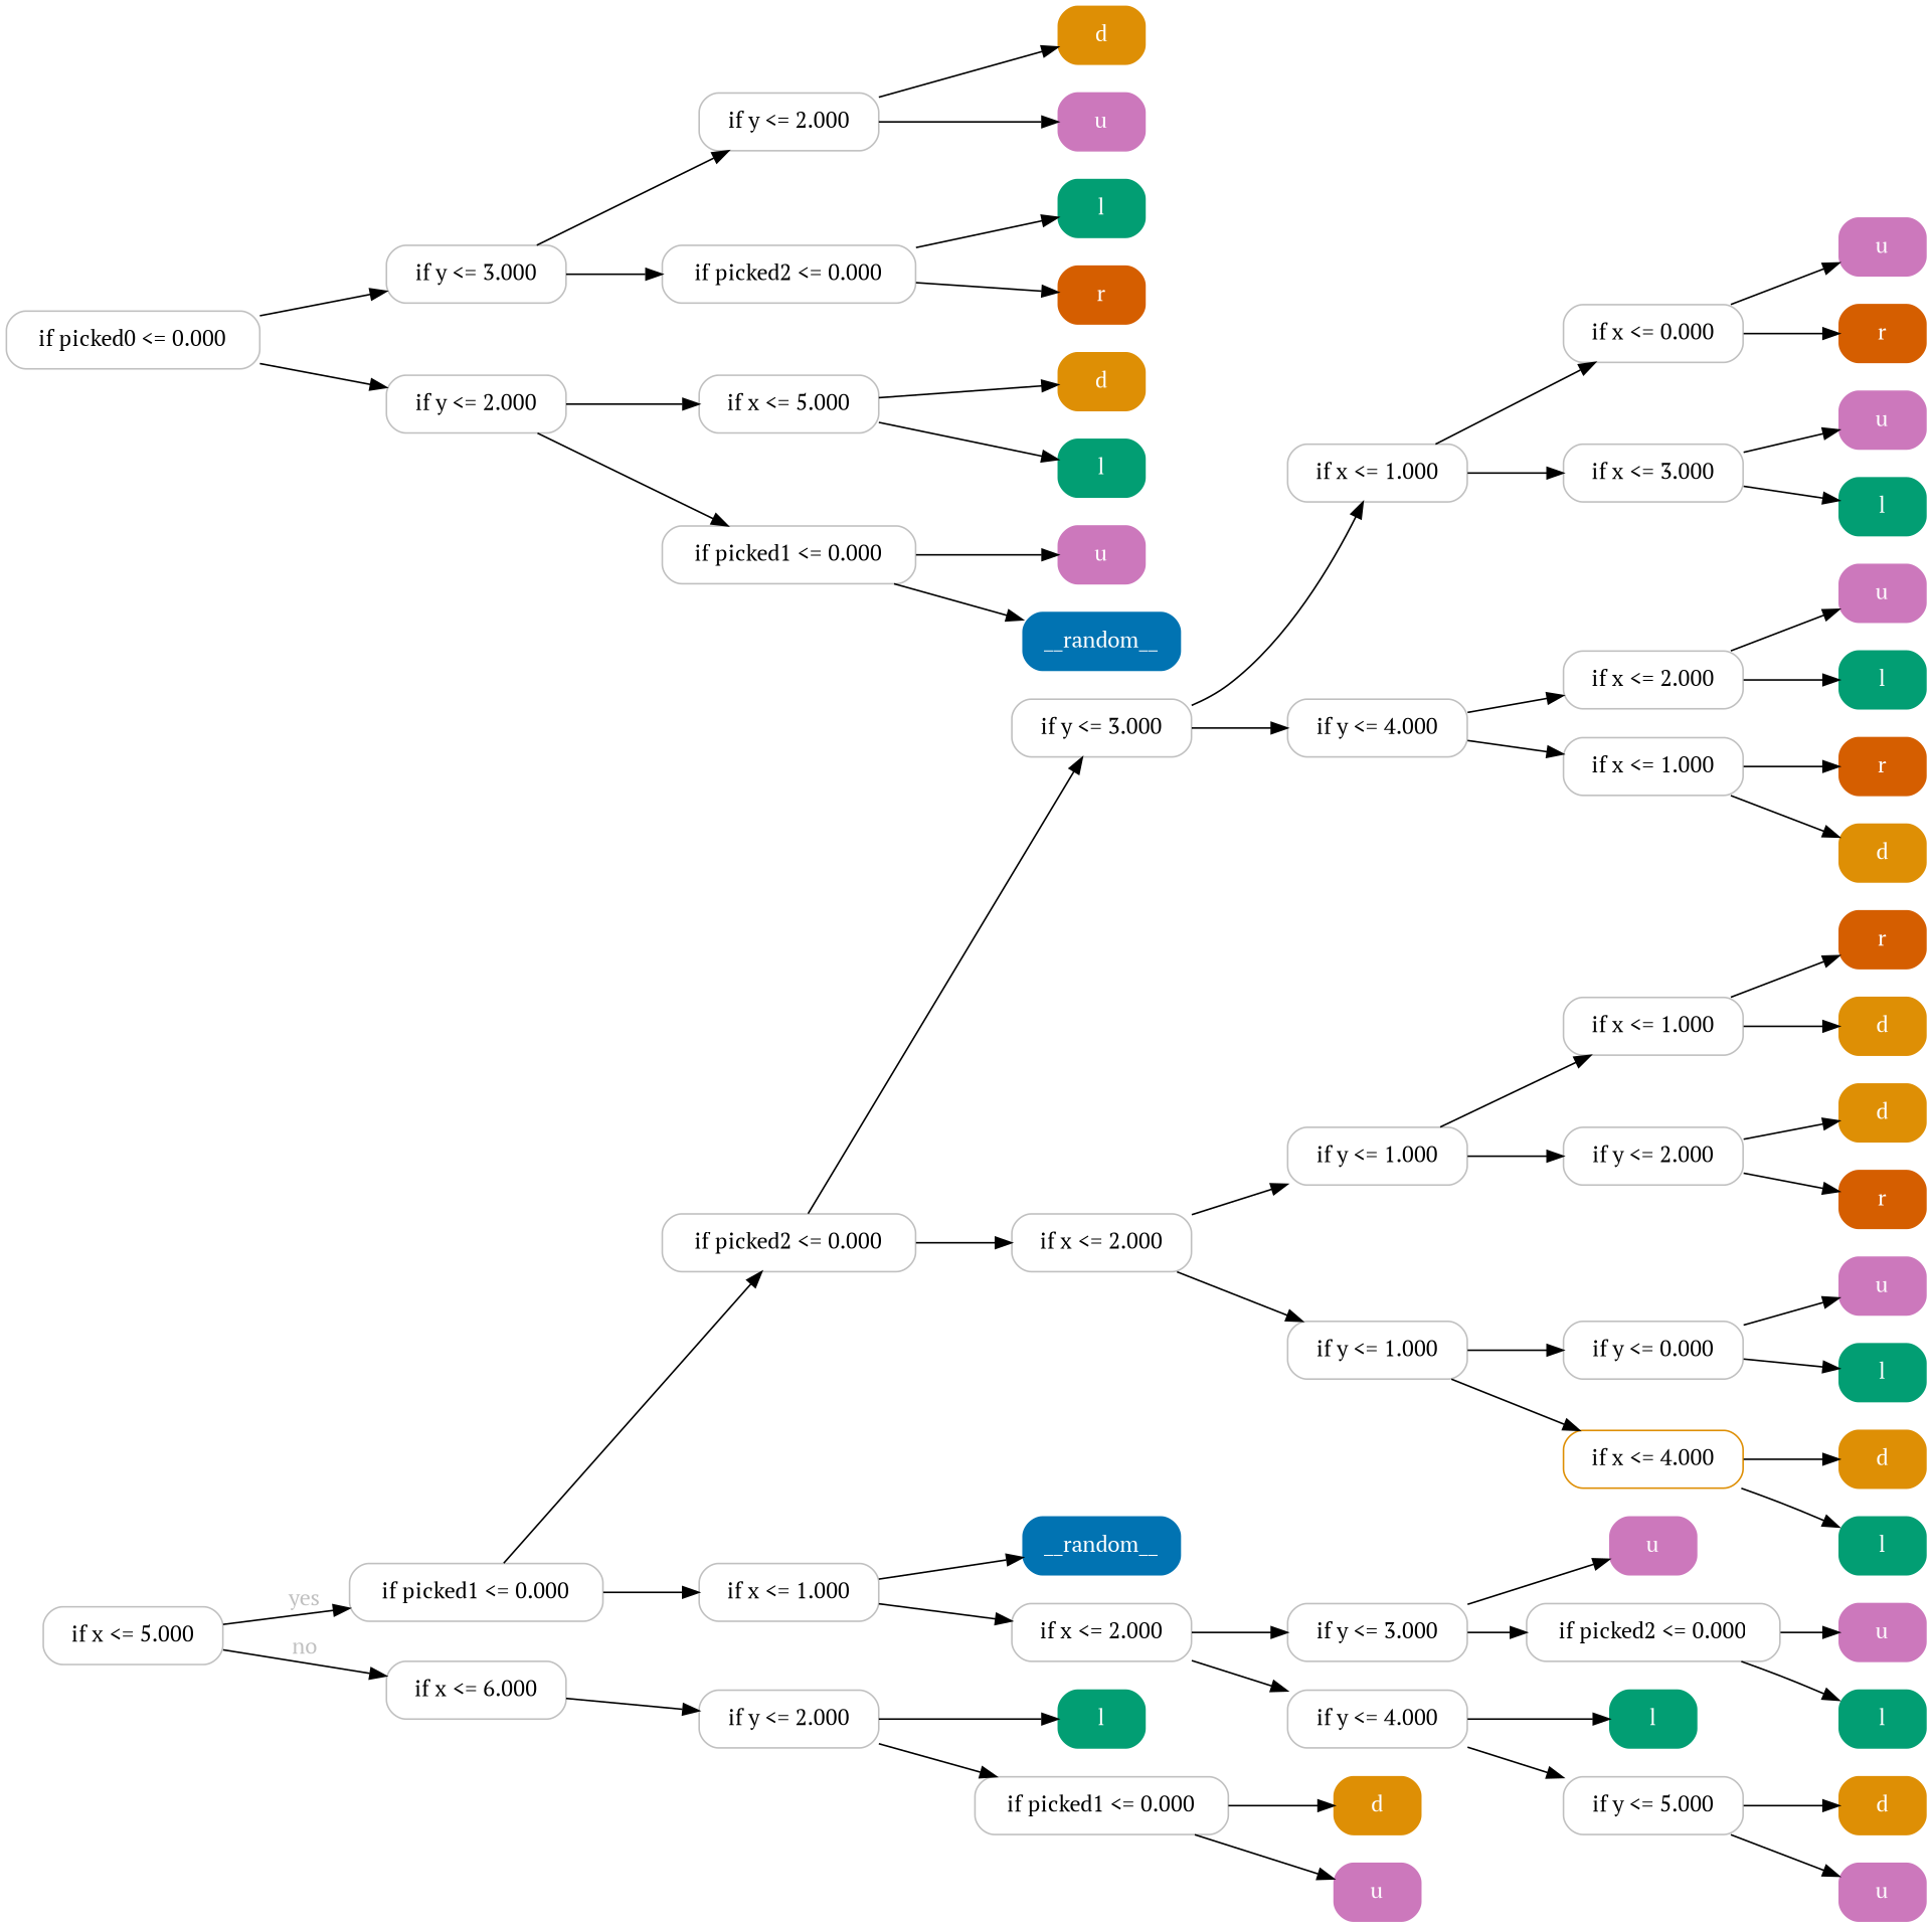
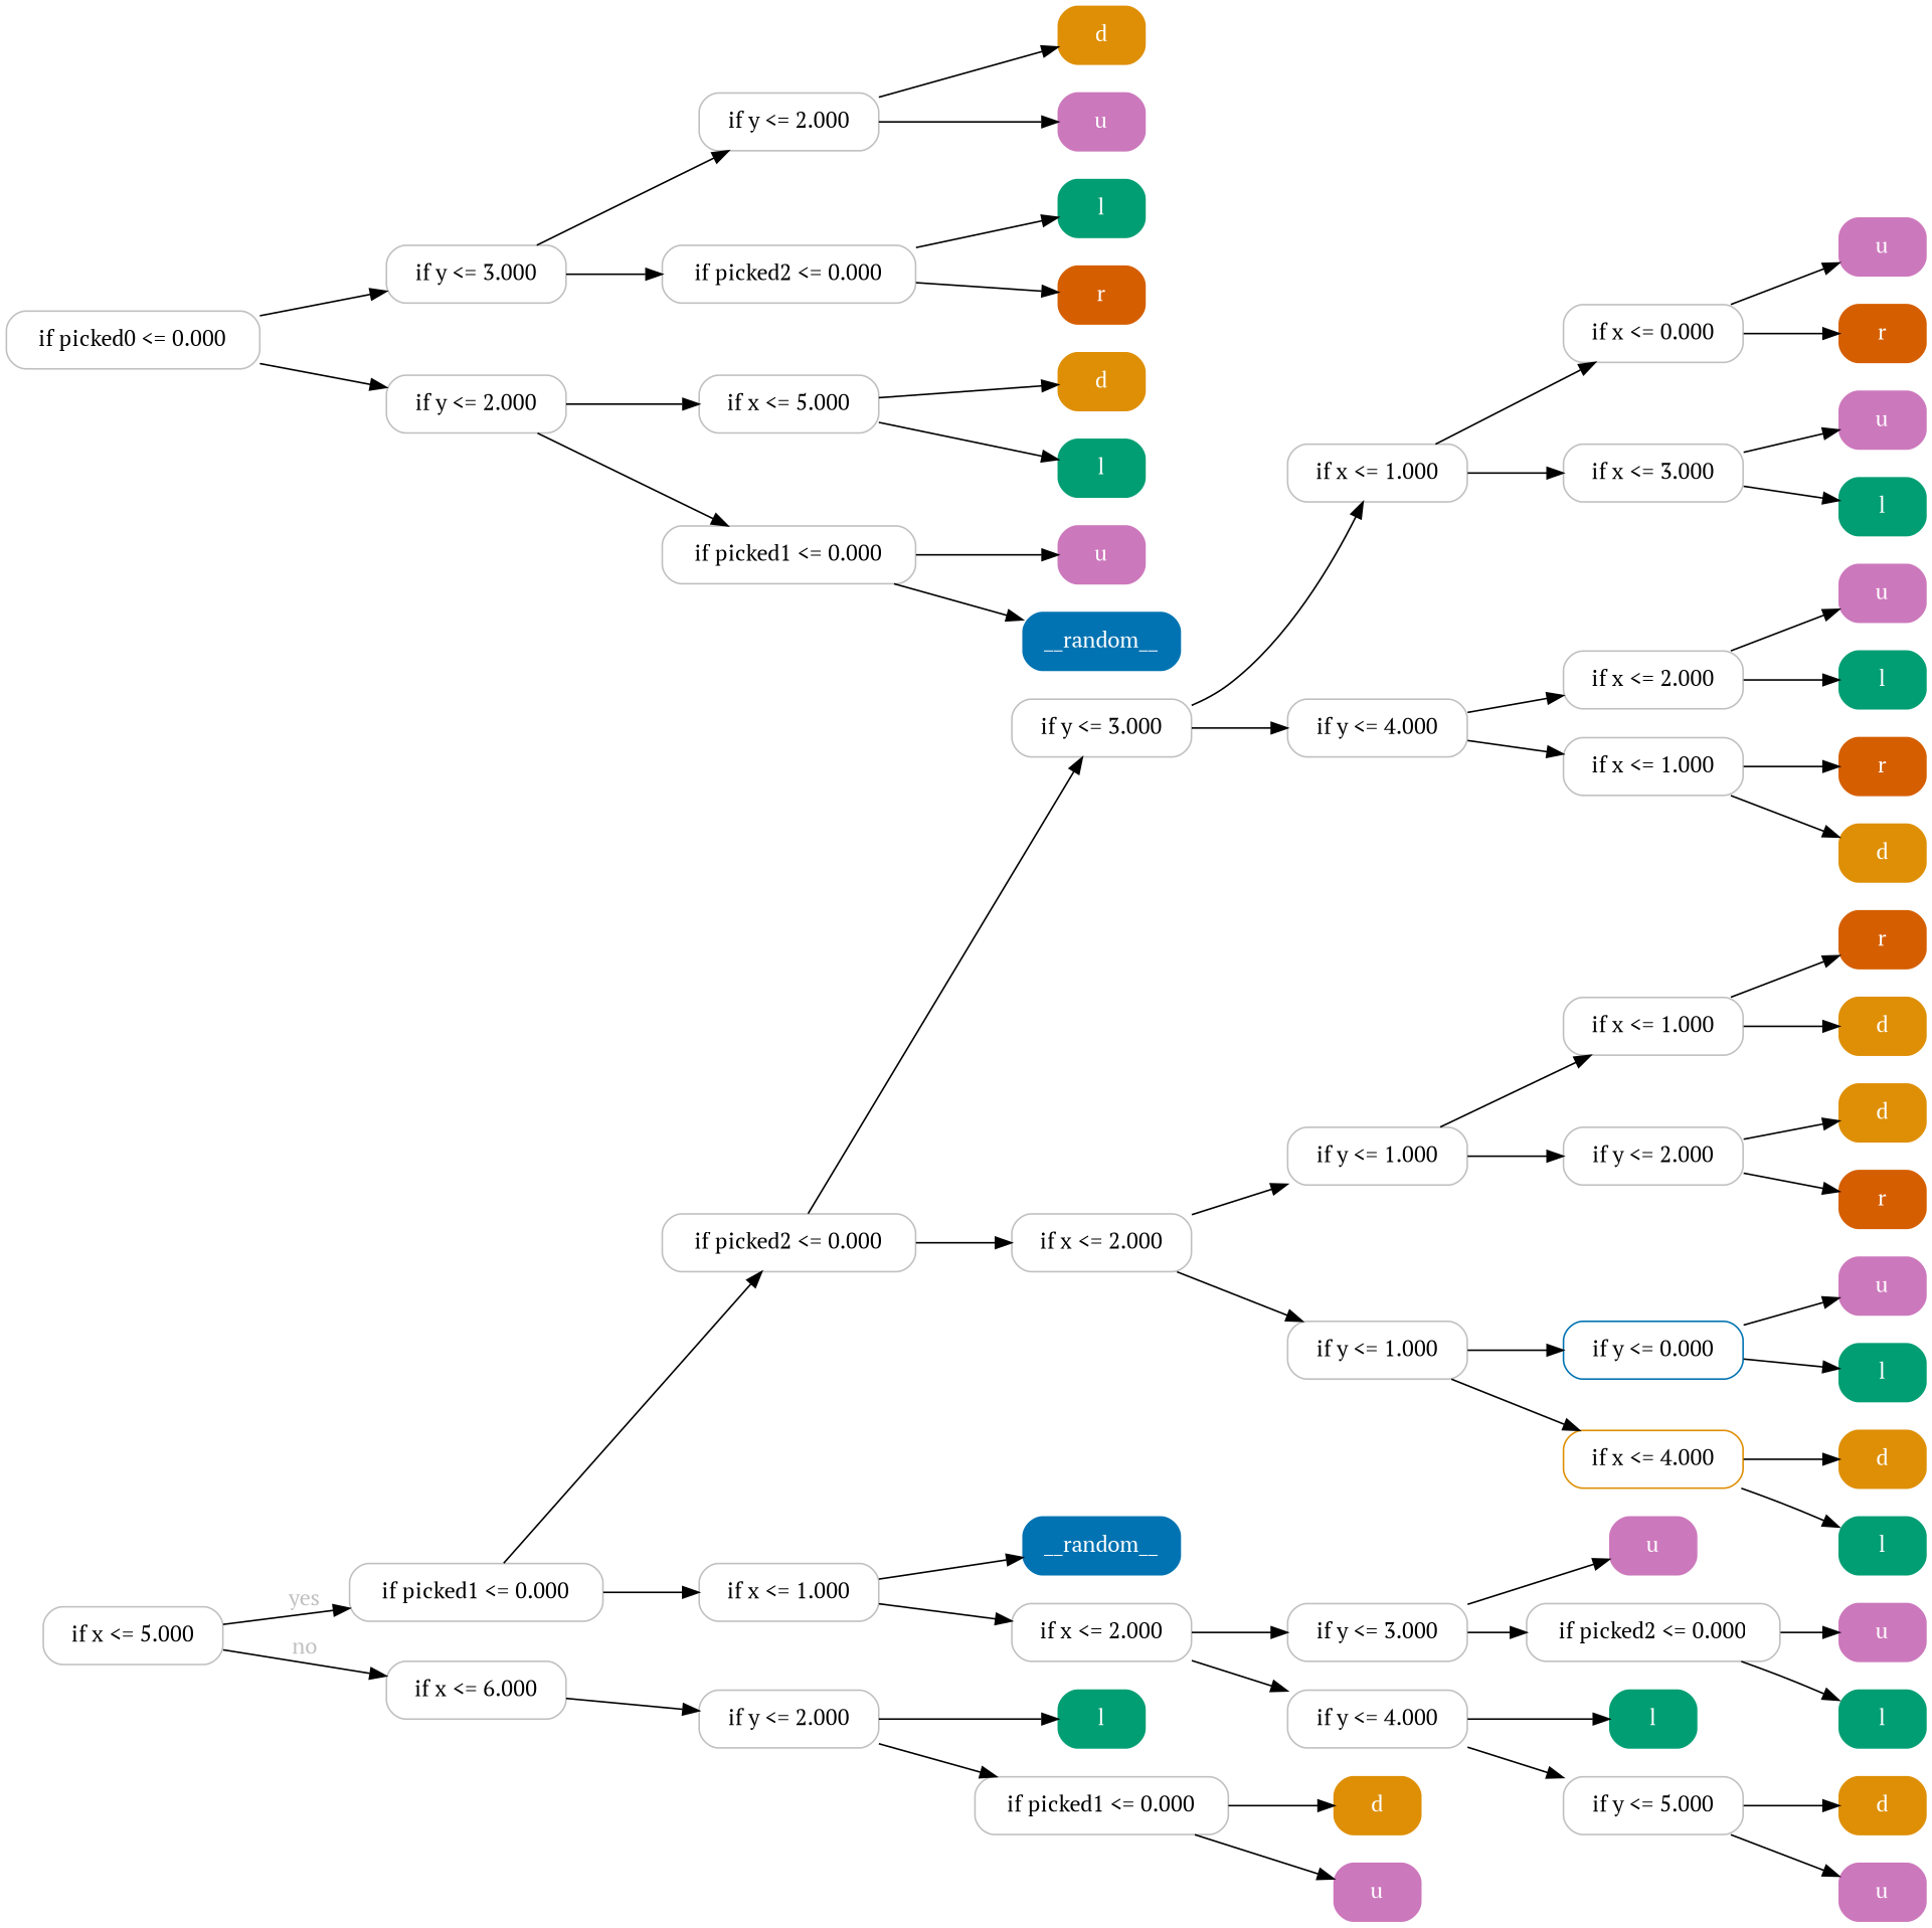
  digraph {
    fontname="PT Serif"
    rankdir=LR
    node [color=gray fillcolor=white fontname="PT Serif" shape=box style="filled, rounded" fontcolor=white]
    edge [fontcolor=gray fontname="PT Serif"]
    n1 [height=0.5 label="if x <= 5.000" width=1.5556 fontcolor=""]
    n2 [height=0.5 label="if picked1 <= 0.000" width=2.1944 fontcolor=""]
    n3 [height=0.5 label="if x <= 6.000" width=1.5556 fontcolor=""]
    n4 [height=0.5 label="if picked2 <= 0.000" width=2.1944 fontcolor=""]
    n5 [height=0.5 label="if x <= 1.000" width=1.5556 fontcolor=""]
    n6 [height=0.5 label="if y <= 2.000" width=1.5556 fontcolor=""]
    n7 [height=0.5 label="if y <= 3.000" width=1.5556 fontcolor=""]
    n8 [height=0.5 label="if x <= 2.000" width=1.5556 fontcolor=""]
    n9 [color="#0173b2" fillcolor="#0173b2" height=0.5 label=__random__ width=1.3611]
    n10 [height=0.5 label="if x <= 2.000" width=1.5556 fontcolor=""]
    n11 [height=0.5 label="if picked0 <= 0.000" width=2.1944 fontcolor=""]
    n12 [height=0.5 label="if y <= 3.000" width=1.5556 fontcolor=""]
    n13 [height=0.5 label="if y <= 2.000" width=1.5556 fontcolor=""]
    n14 [color="#029e73" fillcolor="#029e73" height=0.5 label=l width=0.75]
    n15 [height=0.5 label="if picked1 <= 0.000" width=2.1944 fontcolor=""]
    n16 [height=0.5 label="if x <= 1.000" width=1.5556 fontcolor=""]
    n17 [height=0.5 label="if y <= 4.000" width=1.5556 fontcolor=""]
    n18 [height=0.5 label="if y <= 1.000" width=1.5556 fontcolor=""]
    n19 [height=0.5 label="if y <= 1.000" width=1.5556 fontcolor=""]
    n20 [height=0.5 label="if y <= 3.000" width=1.5556 fontcolor=""]
    n21 [height=0.5 label="if y <= 4.000" width=1.5556 fontcolor=""]
    n22 [height=0.5 label="if x <= 0.000" width=1.5556 fontcolor=""]
    n23 [height=0.5 label="if x <= 3.000" width=1.5556 fontcolor=""]
    n24 [height=0.5 label="if x <= 2.000" width=1.5556 fontcolor=""]
    n25 [height=0.5 label="if x <= 1.000" width=1.5556 fontcolor=""]
    n26 [height=0.5 label="if x <= 1.000" width=1.5556 fontcolor=""]
    n27 [height=0.5 label="if y <= 2.000" width=1.5556 fontcolor=""]
-   n28 [height=0.5 label="if y <= 0.000" width=1.5556 fontcolor=""]
+   n28 [color="#0173b2" height=0.5 label="if y <= 0.000" width=1.5556 fontcolor=""]
    n29 [color="#de8f05" height=0.5 label="if x <= 4.000" width=1.5556 fontcolor=""]
    n30 [color="#cc78bc" fillcolor="#cc78bc" height=0.5 label=u width=0.75]
    n31 [color="#d55e00" fillcolor="#d55e00" height=0.5 label=r width=0.75]
    n32 [color="#cc78bc" fillcolor="#cc78bc" height=0.5 label=u width=0.75]
    n33 [color="#029e73" fillcolor="#029e73" height=0.5 label=l width=0.75]
    n34 [color="#cc78bc" fillcolor="#cc78bc" height=0.5 label=u width=0.75]
    n35 [color="#029e73" fillcolor="#029e73" height=0.5 label=l width=0.75]
    n36 [color="#d55e00" fillcolor="#d55e00" height=0.5 label=r width=0.75]
    n37 [color="#de8f05" fillcolor="#de8f05" height=0.5 label=d width=0.75]
    n38 [color="#d55e00" fillcolor="#d55e00" height=0.5 label=r width=0.75]
    n39 [color="#de8f05" fillcolor="#de8f05" height=0.5 label=d width=0.75]
    n40 [color="#de8f05" fillcolor="#de8f05" height=0.5 label=d width=0.75]
    n41 [color="#d55e00" fillcolor="#d55e00" height=0.5 label=r width=0.75]
    n42 [color="#cc78bc" fillcolor="#cc78bc" height=0.5 label=u width=0.75]
    n43 [color="#029e73" fillcolor="#029e73" height=0.5 label=l width=0.75]
    n44 [color="#de8f05" fillcolor="#de8f05" height=0.5 label=d width=0.75]
    n45 [color="#029e73" fillcolor="#029e73" height=0.5 label=l width=0.75]
    n46 [color="#cc78bc" fillcolor="#cc78bc" height=0.5 label=u width=0.75]
    n47 [height=0.5 label="if picked2 <= 0.000" width=2.1944 fontcolor=""]
    n48 [color="#029e73" fillcolor="#029e73" height=0.5 label=l width=0.75]
    n49 [height=0.5 label="if y <= 5.000" width=1.5556 fontcolor=""]
    n50 [color="#cc78bc" fillcolor="#cc78bc" height=0.5 label=u width=0.75]
    n51 [color="#029e73" fillcolor="#029e73" height=0.5 label=l width=0.75]
    n52 [color="#de8f05" fillcolor="#de8f05" height=0.5 label=d width=0.75]
    n53 [color="#cc78bc" fillcolor="#cc78bc" height=0.5 label=u width=0.75]
    n54 [height=0.5 label="if y <= 2.000" width=1.5556 fontcolor=""]
    n55 [height=0.5 label="if picked2 <= 0.000" width=2.1944 fontcolor=""]
    n56 [height=0.5 label="if x <= 5.000" width=1.5556 fontcolor=""]
    n57 [height=0.5 label="if picked1 <= 0.000" width=2.1944 fontcolor=""]
    n58 [color="#de8f05" fillcolor="#de8f05" height=0.5 label=d width=0.75]
    n59 [color="#cc78bc" fillcolor="#cc78bc" height=0.5 label=u width=0.75]
    n60 [color="#de8f05" fillcolor="#de8f05" height=0.5 label=d width=0.75]
    n61 [color="#cc78bc" fillcolor="#cc78bc" height=0.5 label=u width=0.75]
    n62 [color="#029e73" fillcolor="#029e73" height=0.5 label=l width=0.75]
    n63 [color="#d55e00" fillcolor="#d55e00" height=0.5 label=r width=0.75]
    n64 [color="#de8f05" fillcolor="#de8f05" height=0.5 label=d width=0.75]
    n65 [color="#029e73" fillcolor="#029e73" height=0.5 label=l width=0.75]
    n66 [color="#cc78bc" fillcolor="#cc78bc" height=0.5 label=u width=0.75]
    n67 [color="#0173b2" fillcolor="#0173b2" height=0.5 label=__random__ width=1.3611]
    n1 -> n2 [label=yes]
    n1 -> n3 [label=no]
    n2 -> n4
    n2 -> n5
    n3 -> n6
    n4 -> n7
    n4 -> n8
    n5 -> n9
    n5 -> n10
    n6 -> n14
    n6 -> n15
    n7 -> n16
    n7 -> n17
    n8 -> n18
    n8 -> n19
    n10 -> n20
    n10 -> n21
    n11 -> n12
    n11 -> n13
    n12 -> n54
    n12 -> n55
    n13 -> n56
    n13 -> n57
    n15 -> n58
    n15 -> n59
    n16 -> n22
    n16 -> n23
    n17 -> n24
    n17 -> n25
    n18 -> n26
    n18 -> n27
    n19 -> n28
    n19 -> n29
    n20 -> n46
    n20 -> n47
    n21 -> n48
    n21 -> n49
    n22 -> n30
    n22 -> n31
    n23 -> n32
    n23 -> n33
    n24 -> n34
    n24 -> n35
    n25 -> n36
    n25 -> n37
    n26 -> n38
    n26 -> n39
    n27 -> n40
    n27 -> n41
    n28 -> n42
    n28 -> n43
    n29 -> n44
    n29 -> n45
    n47 -> n50
    n47 -> n51
    n49 -> n52
    n49 -> n53
    n54 -> n60
    n54 -> n61
    n55 -> n62
    n55 -> n63
    n56 -> n64
    n56 -> n65
    n57 -> n66
    n57 -> n67
  }
